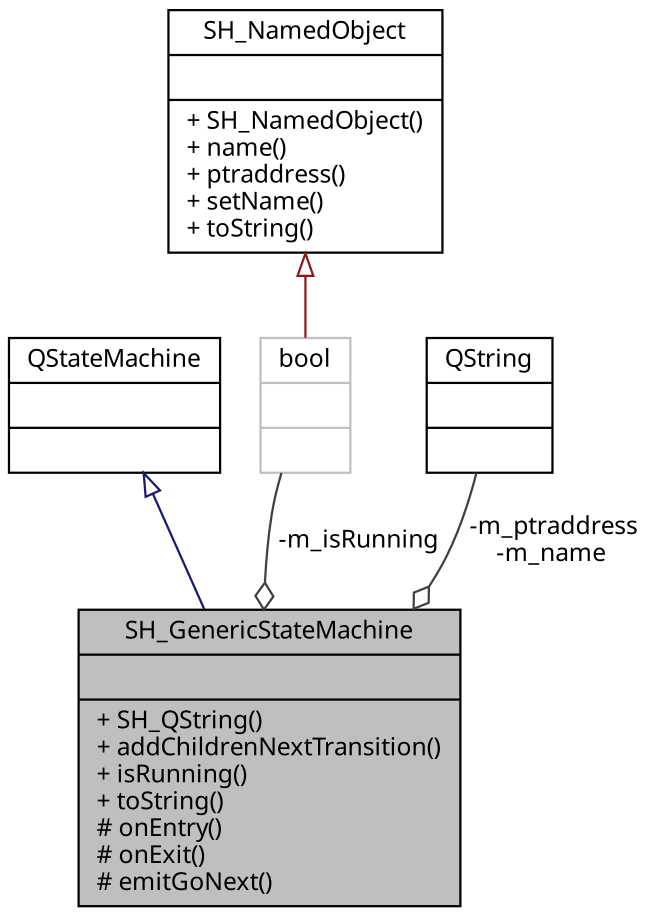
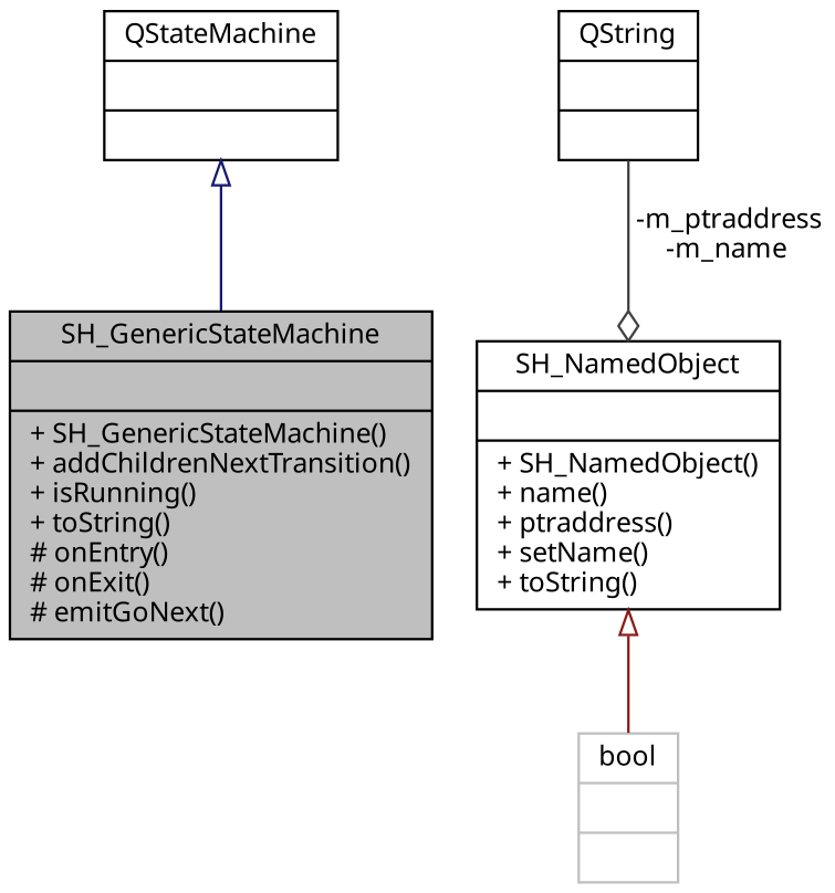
  digraph {
    node [color=black fontname=Verdana fontsize=11 shape=record]
    edge [color=grey25 fontname=Verdana fontsize=11 labelfontname=Verdana labelfontsize=11 style=solid]
-   n1 [fillcolor=grey75 fontcolor=black height=0.2 label="{SH_GenericStateMachine\n||+ SH_QString()\l+ addChildrenNextTransition()\l+ isRunning()\l+ toString()\l# onEntry()\l# onExit()\l# emitGoNext()\l}" style=filled width=0.4]
+   n1 [fillcolor=grey75 fontcolor=black height=0.2 label="{SH_GenericStateMachine\n||+ SH_GenericStateMachine()\l+ addChildrenNextTransition()\l+ isRunning()\l+ toString()\l# onEntry()\l# onExit()\l# emitGoNext()\l}" style=filled width=0.4]
    n2 [height=0.2 label="{QStateMachine\n||}" width=0.4]
    n3 [height=0.2 label="{SH_NamedObject\n||+ SH_NamedObject()\l+ name()\l+ ptraddress()\l+ setName()\l+ toString()\l}" width=0.4]
    n4 [color=grey75 height=0.2 label="{bool\n||}" width=0.4]
    n5 [height=0.2 label="{QString\n||}" width=0.4]
    n2 -> n1 [arrowtail=onormal color=midnightblue dir=back]
    n3 -> n4 [arrowtail=onormal color=firebrick4 dir=back]
-   n4 -> n1 [arrowhead=odiamond label=" -m_isRunning"]
-   n5 -> n1 [arrowhead=odiamond label=" -m_ptraddress\n-m_name"]
+   n5 -> n3 [arrowhead=odiamond label=" -m_ptraddress\n-m_name"]
  }
